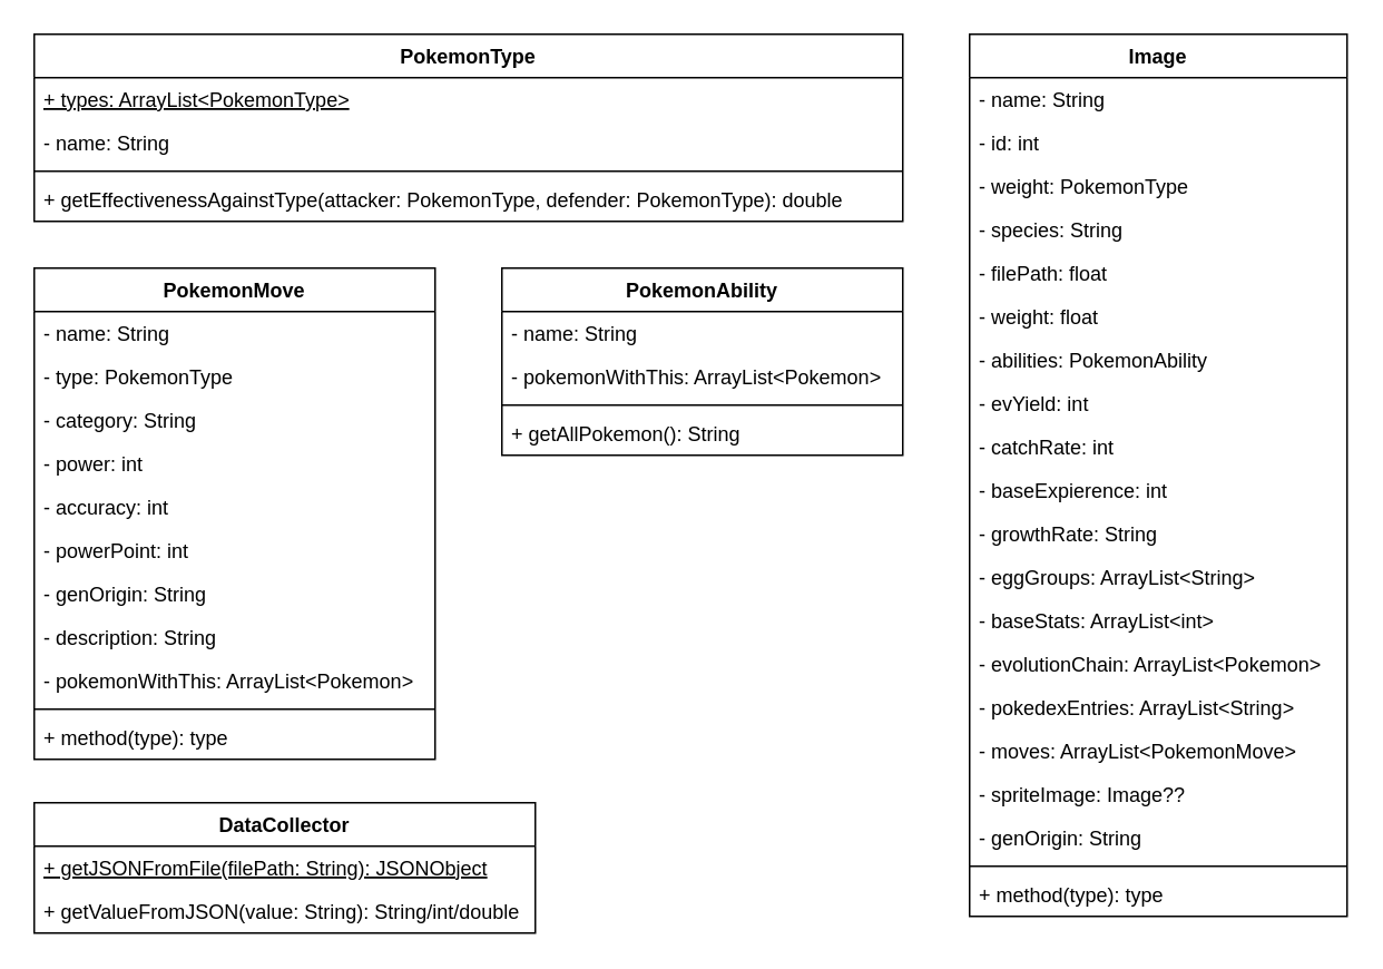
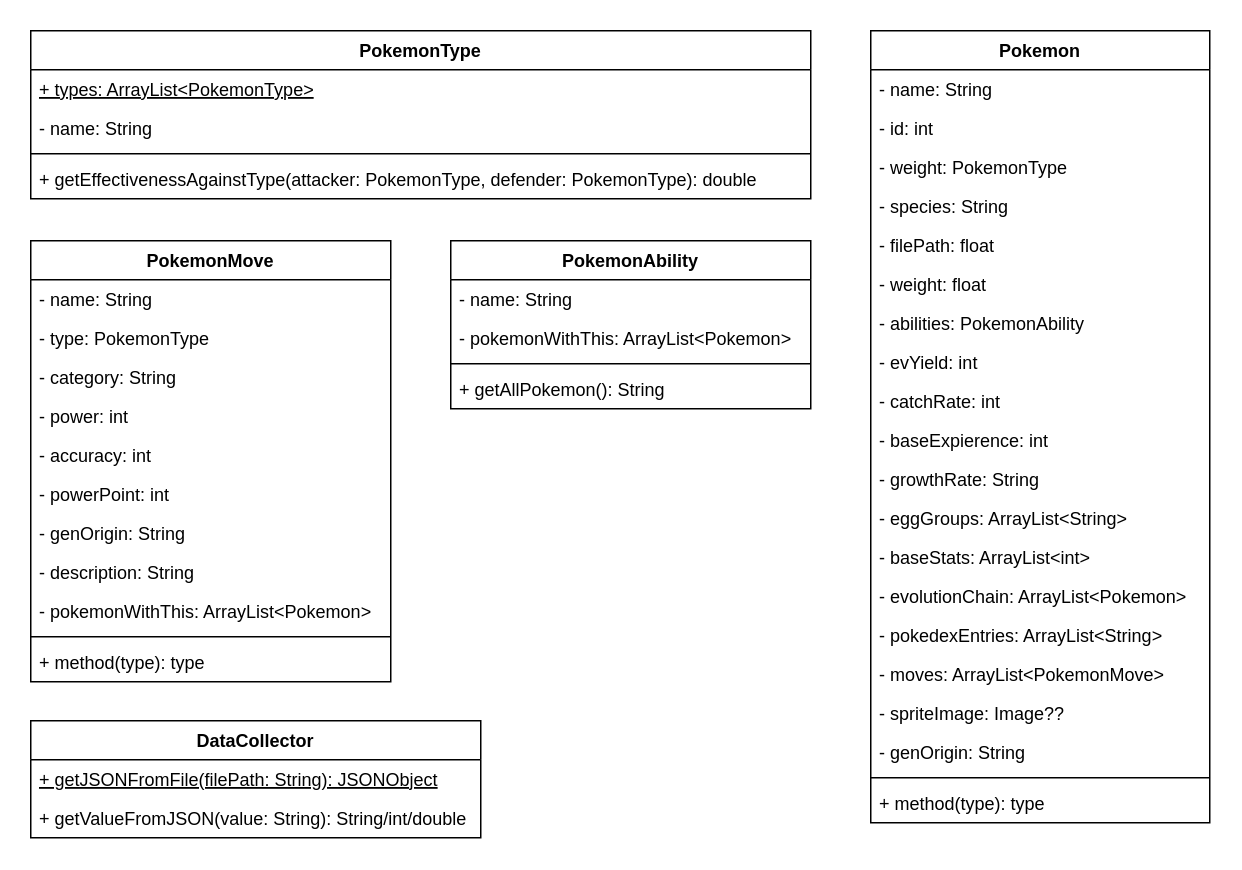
  <mxCell id="0" />
  <mxCell id="1" parent="0" />
- <mxCell id="2" value="Image" style="swimlane;fontStyle=1;align=center;verticalAlign=top;childLayout=stackLayout;horizontal=1;startSize=26;horizontalStack=0;resizeParent=1;resizeParentMax=0;resizeLast=0;collapsible=1;marginBottom=0;" parent="1" vertex="1"><mxGeometry x="580" y="20" width="226" height="528" as="geometry" /></mxCell>
+ <mxCell id="2" value="Pokemon" style="swimlane;fontStyle=1;align=center;verticalAlign=top;childLayout=stackLayout;horizontal=1;startSize=26;horizontalStack=0;resizeParent=1;resizeParentMax=0;resizeLast=0;collapsible=1;marginBottom=0;" parent="1" vertex="1"><mxGeometry x="580" y="20" width="226" height="528" as="geometry" /></mxCell>
  <mxCell id="3" value="- name: String" style="text;strokeColor=none;fillColor=none;align=left;verticalAlign=top;spacingLeft=4;spacingRight=4;overflow=hidden;rotatable=0;points=[[0,0.5],[1,0.5]];portConstraint=eastwest;" parent="2" vertex="1"><mxGeometry y="26" width="226" height="26" as="geometry" /></mxCell>
  <mxCell id="4" value="- id: int" style="text;strokeColor=none;fillColor=none;align=left;verticalAlign=top;spacingLeft=4;spacingRight=4;overflow=hidden;rotatable=0;points=[[0,0.5],[1,0.5]];portConstraint=eastwest;" parent="2" vertex="1"><mxGeometry y="52" width="226" height="26" as="geometry" /></mxCell>
  <mxCell id="5" value="- weight: PokemonType" style="text;strokeColor=none;fillColor=none;align=left;verticalAlign=top;spacingLeft=4;spacingRight=4;overflow=hidden;rotatable=0;points=[[0,0.5],[1,0.5]];portConstraint=eastwest;" parent="2" vertex="1"><mxGeometry y="78" width="226" height="26" as="geometry" /></mxCell>
  <mxCell id="6" value="- species: String" style="text;strokeColor=none;fillColor=none;align=left;verticalAlign=top;spacingLeft=4;spacingRight=4;overflow=hidden;rotatable=0;points=[[0,0.5],[1,0.5]];portConstraint=eastwest;" parent="2" vertex="1"><mxGeometry y="104" width="226" height="26" as="geometry" /></mxCell>
  <mxCell id="7" value="- filePath: float" style="text;strokeColor=none;fillColor=none;align=left;verticalAlign=top;spacingLeft=4;spacingRight=4;overflow=hidden;rotatable=0;points=[[0,0.5],[1,0.5]];portConstraint=eastwest;" parent="2" vertex="1"><mxGeometry y="130" width="226" height="26" as="geometry" /></mxCell>
  <mxCell id="8" value="- weight: float" style="text;strokeColor=none;fillColor=none;align=left;verticalAlign=top;spacingLeft=4;spacingRight=4;overflow=hidden;rotatable=0;points=[[0,0.5],[1,0.5]];portConstraint=eastwest;" parent="2" vertex="1"><mxGeometry y="156" width="226" height="26" as="geometry" /></mxCell>
  <mxCell id="9" value="- abilities: PokemonAbility" style="text;strokeColor=none;fillColor=none;align=left;verticalAlign=top;spacingLeft=4;spacingRight=4;overflow=hidden;rotatable=0;points=[[0,0.5],[1,0.5]];portConstraint=eastwest;" parent="2" vertex="1"><mxGeometry y="182" width="226" height="26" as="geometry" /></mxCell>
  <mxCell id="10" value="- evYield: int" style="text;strokeColor=none;fillColor=none;align=left;verticalAlign=top;spacingLeft=4;spacingRight=4;overflow=hidden;rotatable=0;points=[[0,0.5],[1,0.5]];portConstraint=eastwest;" parent="2" vertex="1"><mxGeometry y="208" width="226" height="26" as="geometry" /></mxCell>
  <mxCell id="11" value="- catchRate: int" style="text;strokeColor=none;fillColor=none;align=left;verticalAlign=top;spacingLeft=4;spacingRight=4;overflow=hidden;rotatable=0;points=[[0,0.5],[1,0.5]];portConstraint=eastwest;" parent="2" vertex="1"><mxGeometry y="234" width="226" height="26" as="geometry" /></mxCell>
  <mxCell id="12" value="- baseExpierence: int" style="text;strokeColor=none;fillColor=none;align=left;verticalAlign=top;spacingLeft=4;spacingRight=4;overflow=hidden;rotatable=0;points=[[0,0.5],[1,0.5]];portConstraint=eastwest;" parent="2" vertex="1"><mxGeometry y="260" width="226" height="26" as="geometry" /></mxCell>
  <mxCell id="13" value="- growthRate: String" style="text;strokeColor=none;fillColor=none;align=left;verticalAlign=top;spacingLeft=4;spacingRight=4;overflow=hidden;rotatable=0;points=[[0,0.5],[1,0.5]];portConstraint=eastwest;" parent="2" vertex="1"><mxGeometry y="286" width="226" height="26" as="geometry" /></mxCell>
  <mxCell id="14" value="- eggGroups: ArrayList&lt;String&gt;" style="text;strokeColor=none;fillColor=none;align=left;verticalAlign=top;spacingLeft=4;spacingRight=4;overflow=hidden;rotatable=0;points=[[0,0.5],[1,0.5]];portConstraint=eastwest;" parent="2" vertex="1"><mxGeometry y="312" width="226" height="26" as="geometry" /></mxCell>
  <mxCell id="15" value="- baseStats: ArrayList&lt;int&gt;" style="text;strokeColor=none;fillColor=none;align=left;verticalAlign=top;spacingLeft=4;spacingRight=4;overflow=hidden;rotatable=0;points=[[0,0.5],[1,0.5]];portConstraint=eastwest;" parent="2" vertex="1"><mxGeometry y="338" width="226" height="26" as="geometry" /></mxCell>
  <mxCell id="16" value="- evolutionChain: ArrayList&lt;Pokemon&gt;" style="text;strokeColor=none;fillColor=none;align=left;verticalAlign=top;spacingLeft=4;spacingRight=4;overflow=hidden;rotatable=0;points=[[0,0.5],[1,0.5]];portConstraint=eastwest;" parent="2" vertex="1"><mxGeometry y="364" width="226" height="26" as="geometry" /></mxCell>
  <mxCell id="17" value="- pokedexEntries: ArrayList&lt;String&gt;" style="text;strokeColor=none;fillColor=none;align=left;verticalAlign=top;spacingLeft=4;spacingRight=4;overflow=hidden;rotatable=0;points=[[0,0.5],[1,0.5]];portConstraint=eastwest;" parent="2" vertex="1"><mxGeometry y="390" width="226" height="26" as="geometry" /></mxCell>
  <mxCell id="18" value="- moves: ArrayList&lt;PokemonMove&gt;" style="text;strokeColor=none;fillColor=none;align=left;verticalAlign=top;spacingLeft=4;spacingRight=4;overflow=hidden;rotatable=0;points=[[0,0.5],[1,0.5]];portConstraint=eastwest;" parent="2" vertex="1"><mxGeometry y="416" width="226" height="26" as="geometry" /></mxCell>
  <mxCell id="19" value="- spriteImage: Image??" style="text;strokeColor=none;fillColor=none;align=left;verticalAlign=top;spacingLeft=4;spacingRight=4;overflow=hidden;rotatable=0;points=[[0,0.5],[1,0.5]];portConstraint=eastwest;" parent="2" vertex="1"><mxGeometry y="442" width="226" height="26" as="geometry" /></mxCell>
  <mxCell id="20" value="- genOrigin: String" style="text;strokeColor=none;fillColor=none;align=left;verticalAlign=top;spacingLeft=4;spacingRight=4;overflow=hidden;rotatable=0;points=[[0,0.5],[1,0.5]];portConstraint=eastwest;" parent="2" vertex="1"><mxGeometry y="468" width="226" height="26" as="geometry" /></mxCell>
  <mxCell id="21" value="" style="line;strokeWidth=1;fillColor=none;align=left;verticalAlign=middle;spacingTop=-1;spacingLeft=3;spacingRight=3;rotatable=0;labelPosition=right;points=[];portConstraint=eastwest;" parent="2" vertex="1"><mxGeometry y="494" width="226" height="8" as="geometry" /></mxCell>
  <mxCell id="22" value="+ method(type): type" style="text;strokeColor=none;fillColor=none;align=left;verticalAlign=top;spacingLeft=4;spacingRight=4;overflow=hidden;rotatable=0;points=[[0,0.5],[1,0.5]];portConstraint=eastwest;" parent="2" vertex="1"><mxGeometry y="502" width="226" height="26" as="geometry" /></mxCell>
  <mxCell id="23" value="PokemonType" style="swimlane;fontStyle=1;align=center;verticalAlign=top;childLayout=stackLayout;horizontal=1;startSize=26;horizontalStack=0;resizeParent=1;resizeParentMax=0;resizeLast=0;collapsible=1;marginBottom=0;" parent="1" vertex="1"><mxGeometry y="20" width="520" height="112" as="geometry" x="20" /></mxCell>
  <mxCell id="24" value="+ types: ArrayList&lt;PokemonType&gt;" style="text;strokeColor=none;fillColor=none;align=left;verticalAlign=top;spacingLeft=4;spacingRight=4;overflow=hidden;rotatable=0;points=[[0,0.5],[1,0.5]];portConstraint=eastwest;fontStyle=4" parent="23" vertex="1"><mxGeometry y="26" width="520" height="26" as="geometry" /></mxCell>
  <mxCell id="25" value="- name: String" style="text;strokeColor=none;fillColor=none;align=left;verticalAlign=top;spacingLeft=4;spacingRight=4;overflow=hidden;rotatable=0;points=[[0,0.5],[1,0.5]];portConstraint=eastwest;" parent="23" vertex="1"><mxGeometry y="52" width="520" height="26" as="geometry" /></mxCell>
  <mxCell id="26" value="" style="line;strokeWidth=1;fillColor=none;align=left;verticalAlign=middle;spacingTop=-1;spacingLeft=3;spacingRight=3;rotatable=0;labelPosition=right;points=[];portConstraint=eastwest;" parent="23" vertex="1"><mxGeometry y="78" width="520" height="8" as="geometry" /></mxCell>
  <mxCell id="27" value="+ getEffectivenessAgainstType(attacker: PokemonType, defender: PokemonType): double" style="text;strokeColor=none;fillColor=none;align=left;verticalAlign=top;spacingLeft=4;spacingRight=4;overflow=hidden;rotatable=0;points=[[0,0.5],[1,0.5]];portConstraint=eastwest;" parent="23" vertex="1"><mxGeometry y="86" width="520" height="26" as="geometry" /></mxCell>
  <mxCell id="28" value="PokemonAbility" style="swimlane;fontStyle=1;align=center;verticalAlign=top;childLayout=stackLayout;horizontal=1;startSize=26;horizontalStack=0;resizeParent=1;resizeParentMax=0;resizeLast=0;collapsible=1;marginBottom=0;" parent="1" vertex="1"><mxGeometry x="300" y="160" width="240" height="112" as="geometry" /></mxCell>
  <mxCell id="29" value="- name: String" style="text;strokeColor=none;fillColor=none;align=left;verticalAlign=top;spacingLeft=4;spacingRight=4;overflow=hidden;rotatable=0;points=[[0,0.5],[1,0.5]];portConstraint=eastwest;" parent="28" vertex="1"><mxGeometry y="26" width="240" height="26" as="geometry" /></mxCell>
  <mxCell id="30" value="- pokemonWithThis: ArrayList&lt;Pokemon&gt;" style="text;strokeColor=none;fillColor=none;align=left;verticalAlign=top;spacingLeft=4;spacingRight=4;overflow=hidden;rotatable=0;points=[[0,0.5],[1,0.5]];portConstraint=eastwest;" parent="28" vertex="1"><mxGeometry y="52" width="240" height="26" as="geometry" /></mxCell>
  <mxCell id="31" value="" style="line;strokeWidth=1;fillColor=none;align=left;verticalAlign=middle;spacingTop=-1;spacingLeft=3;spacingRight=3;rotatable=0;labelPosition=right;points=[];portConstraint=eastwest;" parent="28" vertex="1"><mxGeometry y="78" width="240" height="8" as="geometry" /></mxCell>
  <mxCell id="32" value="+ getAllPokemon(): String" style="text;strokeColor=none;fillColor=none;align=left;verticalAlign=top;spacingLeft=4;spacingRight=4;overflow=hidden;rotatable=0;points=[[0,0.5],[1,0.5]];portConstraint=eastwest;" parent="28" vertex="1"><mxGeometry y="86" width="240" height="26" as="geometry" /></mxCell>
  <mxCell id="33" value="PokemonMove" style="swimlane;fontStyle=1;align=center;verticalAlign=top;childLayout=stackLayout;horizontal=1;startSize=26;horizontalStack=0;resizeParent=1;resizeParentMax=0;resizeLast=0;collapsible=1;marginBottom=0;" parent="1" vertex="1"><mxGeometry y="160" width="240" height="294" as="geometry" x="20" /></mxCell>
  <mxCell id="34" value="- name: String" style="text;strokeColor=none;fillColor=none;align=left;verticalAlign=top;spacingLeft=4;spacingRight=4;overflow=hidden;rotatable=0;points=[[0,0.5],[1,0.5]];portConstraint=eastwest;" parent="33" vertex="1"><mxGeometry y="26" width="240" height="26" as="geometry" /></mxCell>
  <mxCell id="35" value="- type: PokemonType" style="text;strokeColor=none;fillColor=none;align=left;verticalAlign=top;spacingLeft=4;spacingRight=4;overflow=hidden;rotatable=0;points=[[0,0.5],[1,0.5]];portConstraint=eastwest;" parent="33" vertex="1"><mxGeometry y="52" width="240" height="26" as="geometry" /></mxCell>
  <mxCell id="36" value="- category: String" style="text;strokeColor=none;fillColor=none;align=left;verticalAlign=top;spacingLeft=4;spacingRight=4;overflow=hidden;rotatable=0;points=[[0,0.5],[1,0.5]];portConstraint=eastwest;" parent="33" vertex="1"><mxGeometry y="78" width="240" height="26" as="geometry" /></mxCell>
  <mxCell id="37" value="- power: int" style="text;strokeColor=none;fillColor=none;align=left;verticalAlign=top;spacingLeft=4;spacingRight=4;overflow=hidden;rotatable=0;points=[[0,0.5],[1,0.5]];portConstraint=eastwest;" parent="33" vertex="1"><mxGeometry y="104" width="240" height="26" as="geometry" /></mxCell>
  <mxCell id="38" value="- accuracy: int" style="text;strokeColor=none;fillColor=none;align=left;verticalAlign=top;spacingLeft=4;spacingRight=4;overflow=hidden;rotatable=0;points=[[0,0.5],[1,0.5]];portConstraint=eastwest;" parent="33" vertex="1"><mxGeometry y="130" width="240" height="26" as="geometry" /></mxCell>
  <mxCell id="39" value="- powerPoint: int" style="text;strokeColor=none;fillColor=none;align=left;verticalAlign=top;spacingLeft=4;spacingRight=4;overflow=hidden;rotatable=0;points=[[0,0.5],[1,0.5]];portConstraint=eastwest;" parent="33" vertex="1"><mxGeometry y="156" width="240" height="26" as="geometry" /></mxCell>
  <mxCell id="40" value="- genOrigin: String" style="text;strokeColor=none;fillColor=none;align=left;verticalAlign=top;spacingLeft=4;spacingRight=4;overflow=hidden;rotatable=0;points=[[0,0.5],[1,0.5]];portConstraint=eastwest;" parent="33" vertex="1"><mxGeometry y="182" width="240" height="26" as="geometry" /></mxCell>
  <mxCell id="41" value="- description: String" style="text;strokeColor=none;fillColor=none;align=left;verticalAlign=top;spacingLeft=4;spacingRight=4;overflow=hidden;rotatable=0;points=[[0,0.5],[1,0.5]];portConstraint=eastwest;" parent="33" vertex="1"><mxGeometry y="208" width="240" height="26" as="geometry" /></mxCell>
  <mxCell id="42" value="- pokemonWithThis: ArrayList&lt;Pokemon&gt;" style="text;strokeColor=none;fillColor=none;align=left;verticalAlign=top;spacingLeft=4;spacingRight=4;overflow=hidden;rotatable=0;points=[[0,0.5],[1,0.5]];portConstraint=eastwest;" parent="33" vertex="1"><mxGeometry y="234" width="240" height="26" as="geometry" /></mxCell>
  <mxCell id="43" value="" style="line;strokeWidth=1;fillColor=none;align=left;verticalAlign=middle;spacingTop=-1;spacingLeft=3;spacingRight=3;rotatable=0;labelPosition=right;points=[];portConstraint=eastwest;" parent="33" vertex="1"><mxGeometry y="260" width="240" height="8" as="geometry" /></mxCell>
  <mxCell id="44" value="+ method(type): type" style="text;strokeColor=none;fillColor=none;align=left;verticalAlign=top;spacingLeft=4;spacingRight=4;overflow=hidden;rotatable=0;points=[[0,0.5],[1,0.5]];portConstraint=eastwest;" parent="33" vertex="1"><mxGeometry y="268" width="240" height="26" as="geometry" /></mxCell>
  <mxCell id="45" value="DataCollector" style="swimlane;fontStyle=1;align=center;verticalAlign=top;childLayout=stackLayout;horizontal=1;startSize=26;horizontalStack=0;resizeParent=1;resizeParentMax=0;resizeLast=0;collapsible=1;marginBottom=0;" vertex="1" parent="1"><mxGeometry y="480" width="300" height="78" as="geometry" x="20" /></mxCell>
  <mxCell id="46" value="+ getJSONFromFile(filePath: String): JSONObject" style="text;strokeColor=none;fillColor=none;align=left;verticalAlign=top;spacingLeft=4;spacingRight=4;overflow=hidden;rotatable=0;points=[[0,0.5],[1,0.5]];portConstraint=eastwest;fontStyle=4" vertex="1" parent="45"><mxGeometry y="26" width="300" height="26" as="geometry" /></mxCell>
  <mxCell id="47" value="+ getValueFromJSON(value: String): String/int/double&#10;" style="text;strokeColor=none;fillColor=none;align=left;verticalAlign=top;spacingLeft=4;spacingRight=4;overflow=hidden;rotatable=0;points=[[0,0.5],[1,0.5]];portConstraint=eastwest;" vertex="1" parent="45"><mxGeometry y="52" width="300" height="26" as="geometry" /></mxCell>
